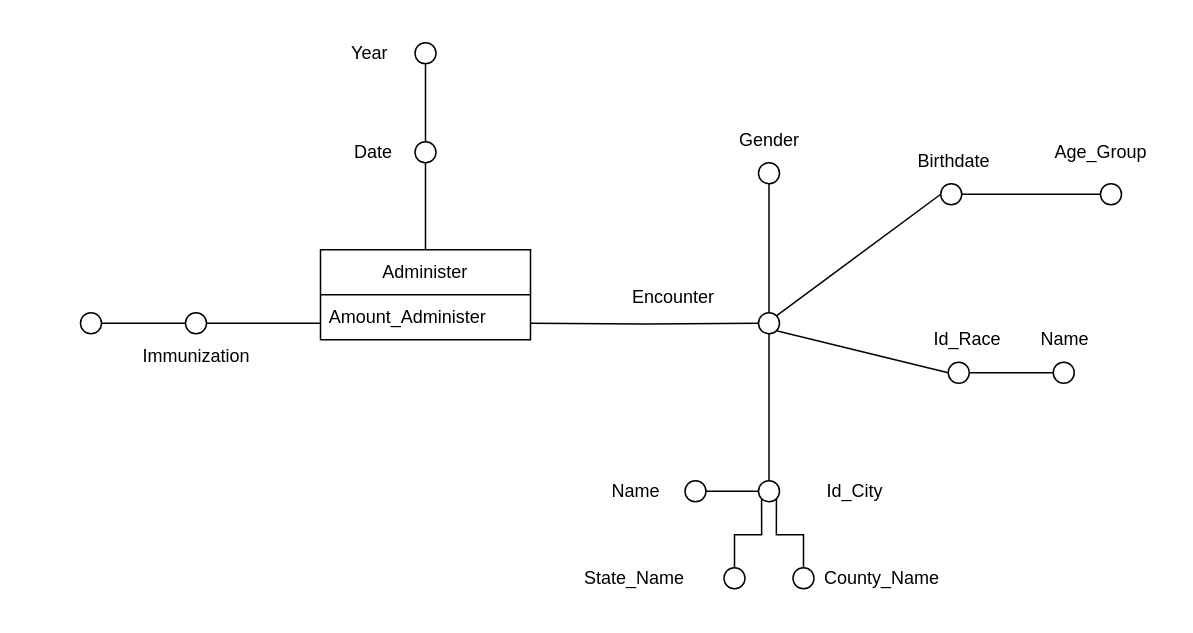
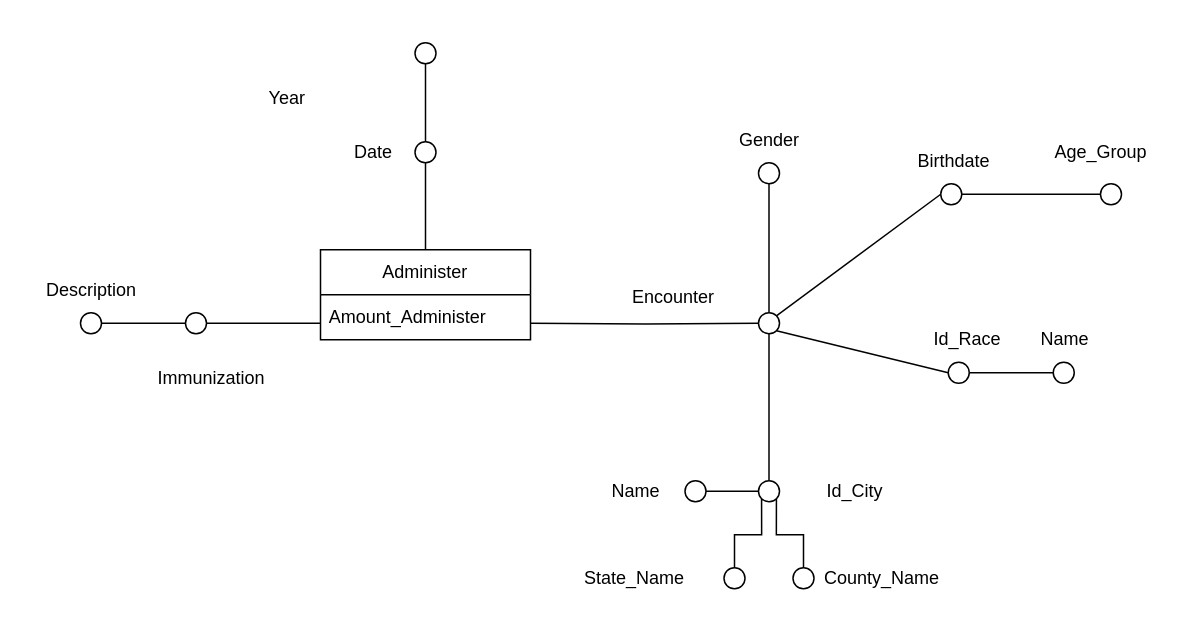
  <mxCell id="0" />
  <mxCell id="1" parent="0" />
  <mxCell id="2" style="edgeStyle=orthogonalEdgeStyle;rounded=0;orthogonalLoop=1;jettySize=auto;html=1;exitX=0.5;exitY=0;exitDx=0;exitDy=0;endArrow=none;startFill=0;" edge="1" parent="1"><mxGeometry relative="1" as="geometry"><mxPoint x="283" y="108" as="targetPoint" /><mxPoint x="283" y="168" as="sourcePoint" /></mxGeometry></mxCell>
  <mxCell id="3" style="edgeStyle=orthogonalEdgeStyle;rounded=0;orthogonalLoop=1;jettySize=auto;html=1;exitX=1;exitY=0.5;exitDx=0;exitDy=0;entryX=0;entryY=0.5;entryDx=0;entryDy=0;endArrow=none;startFill=0;" edge="1" parent="1" source="4"><mxGeometry relative="1" as="geometry"><mxPoint x="213" y="215" as="targetPoint" /></mxGeometry></mxCell>
  <mxCell id="4" value="" style="ellipse;whiteSpace=wrap;html=1;aspect=fixed;fillColor=#FFFFFF;" vertex="1" parent="1"><mxGeometry x="123" y="208" width="14" height="14" as="geometry" /></mxCell>
- <mxCell id="5" value="Immunization" style="text;html=1;align=center;verticalAlign=middle;resizable=0;points=[];autosize=1;strokeColor=none;fillColor=none;" vertex="1" parent="1"><mxGeometry x="85" y="222" width="90" height="30" as="geometry" /></mxCell>
+ <mxCell id="5" value="Immunization" style="text;html=1;align=center;verticalAlign=middle;resizable=0;points=[];autosize=1;strokeColor=none;fillColor=none;" vertex="1" parent="1"><mxGeometry x="95" y="237" width="90" height="30" as="geometry" /></mxCell>
  <mxCell id="6" style="edgeStyle=orthogonalEdgeStyle;rounded=0;orthogonalLoop=1;jettySize=auto;html=1;entryX=0;entryY=0.5;entryDx=0;entryDy=0;endArrow=none;startFill=0;" edge="1" parent="1" source="7" target="4"><mxGeometry relative="1" as="geometry" /></mxCell>
  <mxCell id="7" value="" style="ellipse;whiteSpace=wrap;html=1;aspect=fixed;fillColor=#FFFFFF;" vertex="1" parent="1"><mxGeometry x="53" y="208" width="14" height="14" as="geometry" /></mxCell>
+ <mxCell id="8" value="Description" style="text;html=1;align=center;verticalAlign=middle;resizable=0;points=[];autosize=1;strokeColor=none;fillColor=none;" vertex="1" parent="1"><mxGeometry x="20" y="178" width="80" height="30" as="geometry" /></mxCell>
  <mxCell id="9" style="edgeStyle=orthogonalEdgeStyle;rounded=0;orthogonalLoop=1;jettySize=auto;html=1;exitX=0.5;exitY=0;exitDx=0;exitDy=0;entryX=0.5;entryY=1;entryDx=0;entryDy=0;endArrow=none;startFill=0;" edge="1" parent="1" source="13" target="22"><mxGeometry relative="1" as="geometry" /></mxCell>
  <mxCell id="10" style="rounded=0;orthogonalLoop=1;jettySize=auto;html=1;exitX=1;exitY=0;exitDx=0;exitDy=0;entryX=0;entryY=0.5;entryDx=0;entryDy=0;endArrow=none;startFill=0;" edge="1" parent="1" source="13" target="21"><mxGeometry relative="1" as="geometry" /></mxCell>
  <mxCell id="11" style="edgeStyle=orthogonalEdgeStyle;rounded=0;orthogonalLoop=1;jettySize=auto;html=1;exitX=0.5;exitY=1;exitDx=0;exitDy=0;entryX=0.5;entryY=0;entryDx=0;entryDy=0;endArrow=none;startFill=0;" edge="1" parent="1" source="13" target="15"><mxGeometry relative="1" as="geometry" /></mxCell>
  <mxCell id="12" style="rounded=0;orthogonalLoop=1;jettySize=auto;html=1;exitX=1;exitY=1;exitDx=0;exitDy=0;entryX=0;entryY=0.5;entryDx=0;entryDy=0;endArrow=none;startFill=0;" edge="1" parent="1" source="13" target="26"><mxGeometry relative="1" as="geometry" /></mxCell>
  <mxCell id="13" value="" style="ellipse;whiteSpace=wrap;html=1;aspect=fixed;fillColor=#FFFFFF;" vertex="1" parent="1"><mxGeometry x="505" y="208" width="14" height="14" as="geometry" /></mxCell>
  <mxCell id="14" value="Encounter" style="text;html=1;align=center;verticalAlign=middle;resizable=0;points=[];autosize=1;strokeColor=none;fillColor=none;" vertex="1" parent="1"><mxGeometry x="408" y="183" width="80" height="30" as="geometry" /></mxCell>
  <mxCell id="15" value="" style="ellipse;whiteSpace=wrap;html=1;aspect=fixed;fillColor=#FFFFFF;" vertex="1" parent="1"><mxGeometry x="505" y="320" width="14" height="14" as="geometry" /></mxCell>
  <mxCell id="16" style="edgeStyle=orthogonalEdgeStyle;rounded=0;orthogonalLoop=1;jettySize=auto;html=1;exitX=1;exitY=0.5;exitDx=0;exitDy=0;entryX=0;entryY=0.5;entryDx=0;entryDy=0;endArrow=none;startFill=0;" edge="1" parent="1" source="17" target="15"><mxGeometry relative="1" as="geometry" /></mxCell>
  <mxCell id="17" value="" style="ellipse;whiteSpace=wrap;html=1;aspect=fixed;fillColor=#FFFFFF;" vertex="1" parent="1"><mxGeometry x="456" y="320" width="14" height="14" as="geometry" /></mxCell>
  <mxCell id="18" value="Name" style="text;html=1;align=center;verticalAlign=middle;resizable=0;points=[];autosize=1;strokeColor=none;fillColor=none;" vertex="1" parent="1"><mxGeometry x="393" y="312" width="60" height="30" as="geometry" /></mxCell>
  <mxCell id="19" value="Id_City" style="text;html=1;align=center;verticalAlign=middle;resizable=0;points=[];autosize=1;strokeColor=none;fillColor=none;" vertex="1" parent="1"><mxGeometry x="539" y="312" width="60" height="30" as="geometry" /></mxCell>
  <mxCell id="20" style="edgeStyle=orthogonalEdgeStyle;rounded=0;orthogonalLoop=1;jettySize=auto;html=1;exitX=1;exitY=0.5;exitDx=0;exitDy=0;entryX=0;entryY=0.5;entryDx=0;entryDy=0;endArrow=none;startFill=0;" edge="1" parent="1" source="21" target="36"><mxGeometry relative="1" as="geometry" /></mxCell>
  <mxCell id="21" value="" style="ellipse;whiteSpace=wrap;html=1;aspect=fixed;fillColor=#FFFFFF;" vertex="1" parent="1"><mxGeometry x="626.5" y="122" width="14" height="14" as="geometry" /></mxCell>
  <mxCell id="22" value="" style="ellipse;whiteSpace=wrap;html=1;aspect=fixed;fillColor=#FFFFFF;" vertex="1" parent="1"><mxGeometry x="505" y="108" width="14" height="14" as="geometry" /></mxCell>
  <mxCell id="23" value="Gender" style="text;html=1;align=center;verticalAlign=middle;resizable=0;points=[];autosize=1;strokeColor=none;fillColor=none;" vertex="1" parent="1"><mxGeometry x="482" y="78" width="60" height="30" as="geometry" /></mxCell>
  <mxCell id="24" value="Birthdate" style="text;html=1;align=center;verticalAlign=middle;resizable=0;points=[];autosize=1;strokeColor=none;fillColor=none;" vertex="1" parent="1"><mxGeometry x="599.5" y="92" width="70" height="30" as="geometry" /></mxCell>
  <mxCell id="25" style="edgeStyle=orthogonalEdgeStyle;rounded=0;orthogonalLoop=1;jettySize=auto;html=1;exitX=1;exitY=0.5;exitDx=0;exitDy=0;entryX=0;entryY=0.5;entryDx=0;entryDy=0;endArrow=none;startFill=0;" edge="1" parent="1" source="26" target="27"><mxGeometry relative="1" as="geometry" /></mxCell>
  <mxCell id="26" value="" style="ellipse;whiteSpace=wrap;html=1;aspect=fixed;fillColor=#FFFFFF;" vertex="1" parent="1"><mxGeometry x="631.5" y="241" width="14" height="14" as="geometry" /></mxCell>
  <mxCell id="27" value="" style="ellipse;whiteSpace=wrap;html=1;aspect=fixed;fillColor=#FFFFFF;" vertex="1" parent="1"><mxGeometry x="701.5" y="241" width="14" height="14" as="geometry" /></mxCell>
  <mxCell id="28" value="Id_Race" style="text;html=1;align=center;verticalAlign=middle;resizable=0;points=[];autosize=1;strokeColor=none;fillColor=none;" vertex="1" parent="1"><mxGeometry x="608.5" y="211" width="70" height="30" as="geometry" /></mxCell>
  <mxCell id="29" value="Name" style="text;html=1;align=center;verticalAlign=middle;resizable=0;points=[];autosize=1;strokeColor=none;fillColor=none;" vertex="1" parent="1"><mxGeometry x="678.5" y="211" width="60" height="30" as="geometry" /></mxCell>
  <mxCell id="30" style="edgeStyle=orthogonalEdgeStyle;rounded=0;orthogonalLoop=1;jettySize=auto;html=1;entryX=0;entryY=0.5;entryDx=0;entryDy=0;endArrow=none;startFill=0;" edge="1" parent="1" target="13"><mxGeometry relative="1" as="geometry"><mxPoint x="353" y="215" as="sourcePoint" /></mxGeometry></mxCell>
  <mxCell id="31" value="" style="ellipse;whiteSpace=wrap;html=1;aspect=fixed;fillColor=#FFFFFF;" vertex="1" parent="1"><mxGeometry x="276" y="94" width="14" height="14" as="geometry" /></mxCell>
  <mxCell id="32" value="Date" style="text;html=1;align=center;verticalAlign=middle;resizable=0;points=[];autosize=1;strokeColor=none;fillColor=none;" vertex="1" parent="1"><mxGeometry x="223" y="86" width="50" height="30" as="geometry" /></mxCell>
  <mxCell id="33" style="edgeStyle=orthogonalEdgeStyle;rounded=0;orthogonalLoop=1;jettySize=auto;html=1;exitX=0.5;exitY=1;exitDx=0;exitDy=0;entryX=0.5;entryY=0;entryDx=0;entryDy=0;endArrow=none;startFill=0;" edge="1" parent="1" source="34" target="31"><mxGeometry relative="1" as="geometry" /></mxCell>
  <mxCell id="34" value="" style="ellipse;whiteSpace=wrap;html=1;aspect=fixed;fillColor=#FFFFFF;" vertex="1" parent="1"><mxGeometry x="276" y="28" width="14" height="14" as="geometry" /></mxCell>
- <mxCell id="35" value="Year" style="text;strokeColor=none;align=center;fillColor=none;html=1;verticalAlign=middle;whiteSpace=wrap;rounded=0;" vertex="1" parent="1"><mxGeometry x="216" y="20" width="60" height="30" as="geometry" /></mxCell>
+ <mxCell id="35" value="Year" style="text;strokeColor=none;align=center;fillColor=none;html=1;verticalAlign=middle;whiteSpace=wrap;rounded=0;" vertex="1" parent="1"><mxGeometry x="161" y="50" width="60" height="30" as="geometry" /></mxCell>
  <mxCell id="36" value="" style="ellipse;whiteSpace=wrap;html=1;aspect=fixed;fillColor=#FFFFFF;" vertex="1" parent="1"><mxGeometry x="733" y="122" width="14" height="14" as="geometry" /></mxCell>
  <mxCell id="37" value="Age_Group" style="text;html=1;align=center;verticalAlign=middle;resizable=0;points=[];autosize=1;strokeColor=none;fillColor=none;" vertex="1" parent="1"><mxGeometry x="693" y="86" width="80" height="30" as="geometry" /></mxCell>
  <mxCell id="38" value="Administer" style="swimlane;fontStyle=0;childLayout=stackLayout;horizontal=1;startSize=30;horizontalStack=0;resizeParent=1;resizeParentMax=0;resizeLast=0;collapsible=1;marginBottom=0;whiteSpace=wrap;html=1;" vertex="1" parent="1"><mxGeometry x="213" y="166" width="140" height="60" as="geometry" /></mxCell>
  <mxCell id="39" value="Amount_Administer" style="text;strokeColor=none;fillColor=none;align=left;verticalAlign=middle;spacingLeft=4;spacingRight=4;overflow=hidden;points=[[0,0.5],[1,0.5]];portConstraint=eastwest;rotatable=0;whiteSpace=wrap;html=1;" vertex="1" parent="38"><mxGeometry y="30" width="140" height="30" as="geometry" /></mxCell>
  <mxCell id="40" style="edgeStyle=orthogonalEdgeStyle;rounded=0;orthogonalLoop=1;jettySize=auto;html=1;exitX=0.5;exitY=0;exitDx=0;exitDy=0;entryX=0;entryY=1;entryDx=0;entryDy=0;endArrow=none;startFill=0;" edge="1" parent="1" source="41" target="15"><mxGeometry relative="1" as="geometry" /></mxCell>
  <mxCell id="41" value="" style="ellipse;whiteSpace=wrap;html=1;aspect=fixed;fillColor=#FFFFFF;" vertex="1" parent="1"><mxGeometry x="482" y="378" width="14" height="14" as="geometry" /></mxCell>
  <mxCell id="42" style="edgeStyle=orthogonalEdgeStyle;rounded=0;orthogonalLoop=1;jettySize=auto;html=1;exitX=0.5;exitY=0;exitDx=0;exitDy=0;entryX=1;entryY=1;entryDx=0;entryDy=0;endArrow=none;startFill=0;" edge="1" parent="1" source="43" target="15"><mxGeometry relative="1" as="geometry" /></mxCell>
  <mxCell id="43" value="" style="ellipse;whiteSpace=wrap;html=1;aspect=fixed;fillColor=#FFFFFF;" vertex="1" parent="1"><mxGeometry x="528" y="378" width="14" height="14" as="geometry" /></mxCell>
  <mxCell id="44" value="State_Name" style="text;html=1;align=center;verticalAlign=middle;resizable=0;points=[];autosize=1;strokeColor=none;fillColor=none;" vertex="1" parent="1"><mxGeometry x="377" y="370" width="90" height="30" as="geometry" /></mxCell>
  <mxCell id="45" value="County_Name" style="text;html=1;align=center;verticalAlign=middle;resizable=0;points=[];autosize=1;strokeColor=none;fillColor=none;" vertex="1" parent="1"><mxGeometry x="537" y="370" width="100" height="30" as="geometry" /></mxCell>
